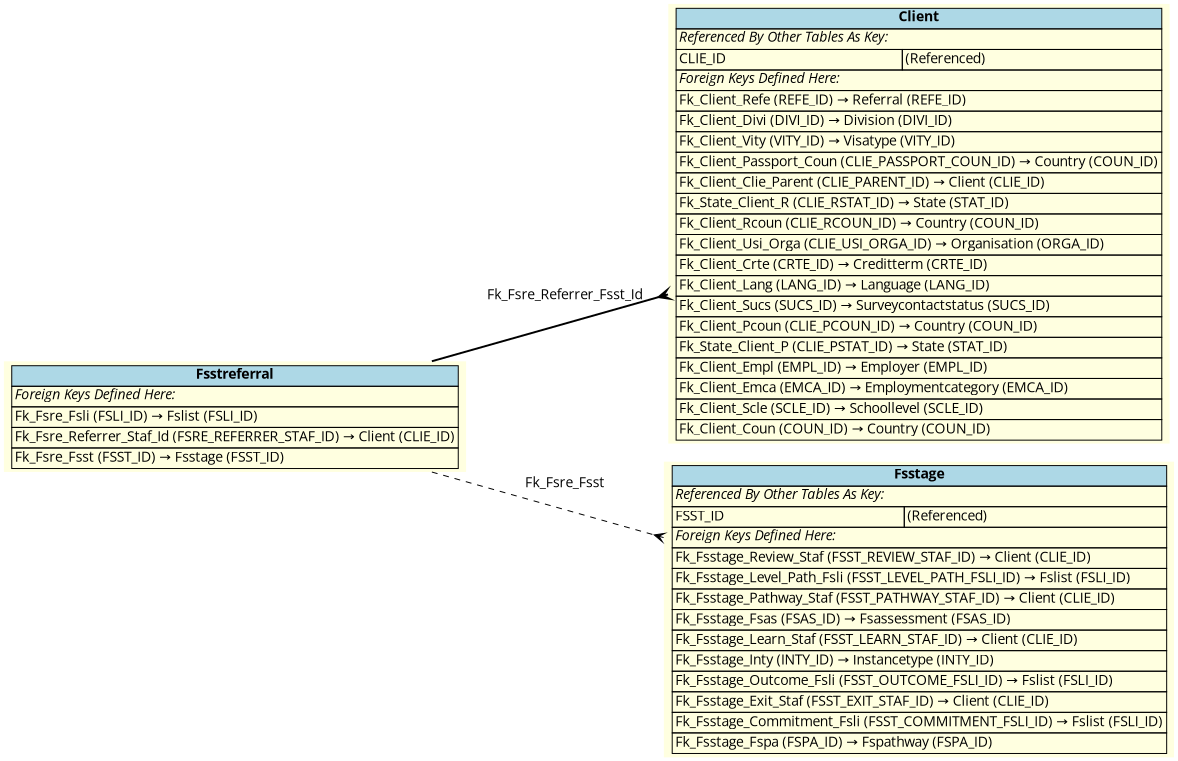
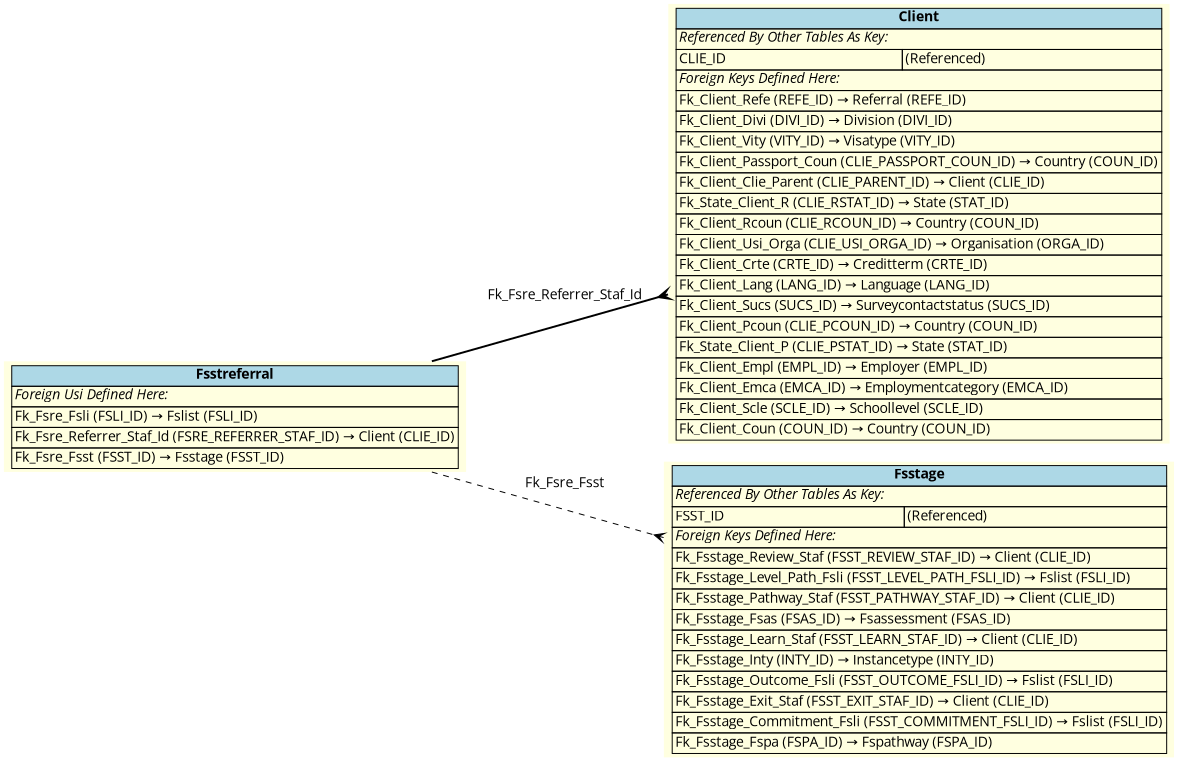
  digraph {
    fontname="Open Sans"
    rankdir=LR
    node [fillcolor=lightyellow fontname="Open Sans" shape=plaintext style=filled]
    edge [arrowhead=crow arrowtail=none dir=both fontname="Open Sans" labelfontsize=10]
-   n1 [label=<     <TABLE BORDER="0" CELLBORDER="1" CELLSPACING="0" BGCOLOR="lightyellow">       <TR><TD COLSPAN="2" BGCOLOR="lightblue"><B>Fsstreferral</B></TD></TR>       <TR><TD COLSPAN="2" ALIGN="LEFT"><I>Foreign Keys Defined Here:</I></TD></TR>       <TR><TD ALIGN="LEFT" COLSPAN="2">Fk_Fsre_Fsli (FSLI_ID) &rarr; Fslist (FSLI_ID)</TD></TR>       <TR><TD ALIGN="LEFT" COLSPAN="2">Fk_Fsre_Referrer_Staf_Id (FSRE_REFERRER_STAF_ID) &rarr; Client (CLIE_ID)</TD></TR>       <TR><TD ALIGN="LEFT" COLSPAN="2">Fk_Fsre_Fsst (FSST_ID) &rarr; Fsstage (FSST_ID)</TD></TR>     </TABLE>     >]
+   n1 [label=<     <TABLE BORDER="0" CELLBORDER="1" CELLSPACING="0" BGCOLOR="lightyellow">       <TR><TD COLSPAN="2" BGCOLOR="lightblue"><B>Fsstreferral</B></TD></TR>       <TR><TD COLSPAN="2" ALIGN="LEFT"><I>Foreign Usi Defined Here:</I></TD></TR>       <TR><TD ALIGN="LEFT" COLSPAN="2">Fk_Fsre_Fsli (FSLI_ID) &rarr; Fslist (FSLI_ID)</TD></TR>       <TR><TD ALIGN="LEFT" COLSPAN="2">Fk_Fsre_Referrer_Staf_Id (FSRE_REFERRER_STAF_ID) &rarr; Client (CLIE_ID)</TD></TR>       <TR><TD ALIGN="LEFT" COLSPAN="2">Fk_Fsre_Fsst (FSST_ID) &rarr; Fsstage (FSST_ID)</TD></TR>     </TABLE>     >]
    n2 [label=<     <TABLE BORDER="0" CELLBORDER="1" CELLSPACING="0" BGCOLOR="lightyellow">       <TR><TD COLSPAN="2" BGCOLOR="lightblue"><B>Client</B></TD></TR>       <TR><TD COLSPAN="2" ALIGN="LEFT"><I>Referenced By Other Tables As Key:</I></TD></TR>       <TR><TD ALIGN="LEFT">CLIE_ID</TD><TD ALIGN="LEFT">(Referenced)</TD></TR>       <TR><TD COLSPAN="2" ALIGN="LEFT"><I>Foreign Keys Defined Here:</I></TD></TR>       <TR><TD ALIGN="LEFT" COLSPAN="2">Fk_Client_Refe (REFE_ID) &rarr; Referral (REFE_ID)</TD></TR>       <TR><TD ALIGN="LEFT" COLSPAN="2">Fk_Client_Divi (DIVI_ID) &rarr; Division (DIVI_ID)</TD></TR>       <TR><TD ALIGN="LEFT" COLSPAN="2">Fk_Client_Vity (VITY_ID) &rarr; Visatype (VITY_ID)</TD></TR>       <TR><TD ALIGN="LEFT" COLSPAN="2">Fk_Client_Passport_Coun (CLIE_PASSPORT_COUN_ID) &rarr; Country (COUN_ID)</TD></TR>       <TR><TD ALIGN="LEFT" COLSPAN="2">Fk_Client_Clie_Parent (CLIE_PARENT_ID) &rarr; Client (CLIE_ID)</TD></TR>       <TR><TD ALIGN="LEFT" COLSPAN="2">Fk_State_Client_R (CLIE_RSTAT_ID) &rarr; State (STAT_ID)</TD></TR>       <TR><TD ALIGN="LEFT" COLSPAN="2">Fk_Client_Rcoun (CLIE_RCOUN_ID) &rarr; Country (COUN_ID)</TD></TR>       <TR><TD ALIGN="LEFT" COLSPAN="2">Fk_Client_Usi_Orga (CLIE_USI_ORGA_ID) &rarr; Organisation (ORGA_ID)</TD></TR>       <TR><TD ALIGN="LEFT" COLSPAN="2">Fk_Client_Crte (CRTE_ID) &rarr; Creditterm (CRTE_ID)</TD></TR>       <TR><TD ALIGN="LEFT" COLSPAN="2">Fk_Client_Lang (LANG_ID) &rarr; Language (LANG_ID)</TD></TR>       <TR><TD ALIGN="LEFT" COLSPAN="2">Fk_Client_Sucs (SUCS_ID) &rarr; Surveycontactstatus (SUCS_ID)</TD></TR>       <TR><TD ALIGN="LEFT" COLSPAN="2">Fk_Client_Pcoun (CLIE_PCOUN_ID) &rarr; Country (COUN_ID)</TD></TR>       <TR><TD ALIGN="LEFT" COLSPAN="2">Fk_State_Client_P (CLIE_PSTAT_ID) &rarr; State (STAT_ID)</TD></TR>       <TR><TD ALIGN="LEFT" COLSPAN="2">Fk_Client_Empl (EMPL_ID) &rarr; Employer (EMPL_ID)</TD></TR>       <TR><TD ALIGN="LEFT" COLSPAN="2">Fk_Client_Emca (EMCA_ID) &rarr; Employmentcategory (EMCA_ID)</TD></TR>       <TR><TD ALIGN="LEFT" COLSPAN="2">Fk_Client_Scle (SCLE_ID) &rarr; Schoollevel (SCLE_ID)</TD></TR>       <TR><TD ALIGN="LEFT" COLSPAN="2">Fk_Client_Coun (COUN_ID) &rarr; Country (COUN_ID)</TD></TR>     </TABLE>     >]
    n3 [label=<     <TABLE BORDER="0" CELLBORDER="1" CELLSPACING="0" BGCOLOR="lightyellow">       <TR><TD COLSPAN="2" BGCOLOR="lightblue"><B>Fsstage</B></TD></TR>       <TR><TD COLSPAN="2" ALIGN="LEFT"><I>Referenced By Other Tables As Key:</I></TD></TR>       <TR><TD ALIGN="LEFT">FSST_ID</TD><TD ALIGN="LEFT">(Referenced)</TD></TR>       <TR><TD COLSPAN="2" ALIGN="LEFT"><I>Foreign Keys Defined Here:</I></TD></TR>       <TR><TD ALIGN="LEFT" COLSPAN="2">Fk_Fsstage_Review_Staf (FSST_REVIEW_STAF_ID) &rarr; Client (CLIE_ID)</TD></TR>       <TR><TD ALIGN="LEFT" COLSPAN="2">Fk_Fsstage_Level_Path_Fsli (FSST_LEVEL_PATH_FSLI_ID) &rarr; Fslist (FSLI_ID)</TD></TR>       <TR><TD ALIGN="LEFT" COLSPAN="2">Fk_Fsstage_Pathway_Staf (FSST_PATHWAY_STAF_ID) &rarr; Client (CLIE_ID)</TD></TR>       <TR><TD ALIGN="LEFT" COLSPAN="2">Fk_Fsstage_Fsas (FSAS_ID) &rarr; Fsassessment (FSAS_ID)</TD></TR>       <TR><TD ALIGN="LEFT" COLSPAN="2">Fk_Fsstage_Learn_Staf (FSST_LEARN_STAF_ID) &rarr; Client (CLIE_ID)</TD></TR>       <TR><TD ALIGN="LEFT" COLSPAN="2">Fk_Fsstage_Inty (INTY_ID) &rarr; Instancetype (INTY_ID)</TD></TR>       <TR><TD ALIGN="LEFT" COLSPAN="2">Fk_Fsstage_Outcome_Fsli (FSST_OUTCOME_FSLI_ID) &rarr; Fslist (FSLI_ID)</TD></TR>       <TR><TD ALIGN="LEFT" COLSPAN="2">Fk_Fsstage_Exit_Staf (FSST_EXIT_STAF_ID) &rarr; Client (CLIE_ID)</TD></TR>       <TR><TD ALIGN="LEFT" COLSPAN="2">Fk_Fsstage_Commitment_Fsli (FSST_COMMITMENT_FSLI_ID) &rarr; Fslist (FSLI_ID)</TD></TR>       <TR><TD ALIGN="LEFT" COLSPAN="2">Fk_Fsstage_Fspa (FSPA_ID) &rarr; Fspathway (FSPA_ID)</TD></TR>     </TABLE>     >]
-   n1 -> n2 [label=" Fk_Fsre_Referrer_Fsst_Id " style=bold]
+   n1 -> n2 [label=" Fk_Fsre_Referrer_Staf_Id " style=bold]
    n1 -> n3 [label=" Fk_Fsre_Fsst " style=dashed]
  }
